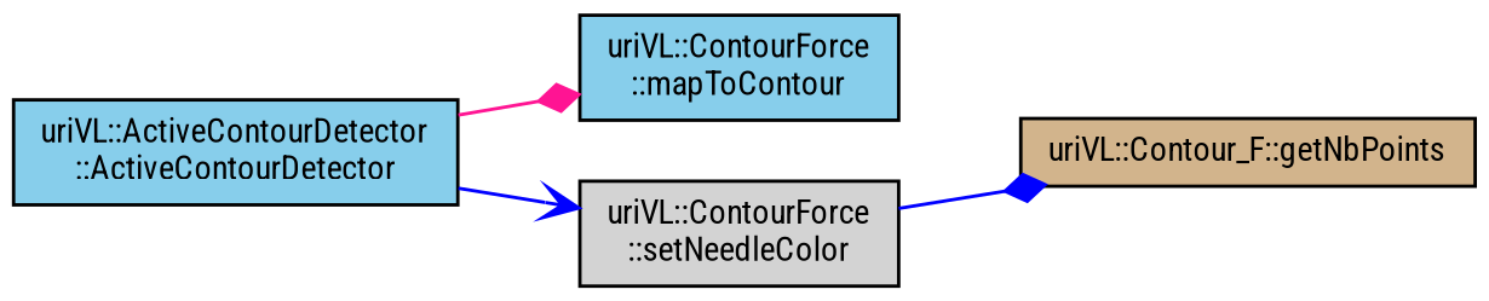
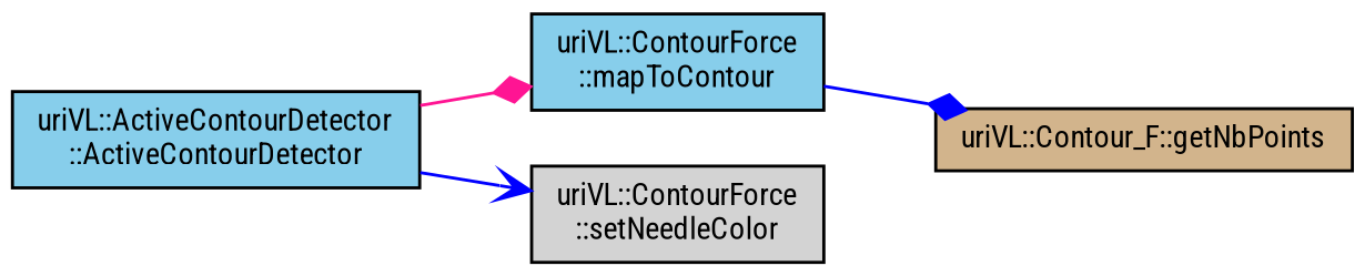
  digraph {
    fontname="Roboto Condensed"
    rankdir=LR
    node [color=black fillcolor=skyblue fontname="Roboto Condensed" fontsize=10 shape=record style=filled]
    edge [arrowhead=diamond color=blue fontname="Roboto Condensed" fontsize=10 labelfontname=Helvetica labelfontsize=10 style=solid]
    n1 [fontcolor=black height=0.2 label="uriVL::ActiveContourDetector\l::ActiveContourDetector" width=0.4]
    n2 [height=0.2 label="uriVL::ContourForce\l::mapToContour" width=0.4]
    n3 [fillcolor=lightgrey height=0.2 label="uriVL::ContourForce\l::setNeedleColor" width=0.4]
    n4 [fillcolor=tan height=0.2 label="uriVL::Contour_F::getNbPoints" width=0.4]
    n1 -> n2 [color=deeppink]
    n1 -> n3 [arrowhead=vee]
-   n3 -> n4
+   n2 -> n4
  }
